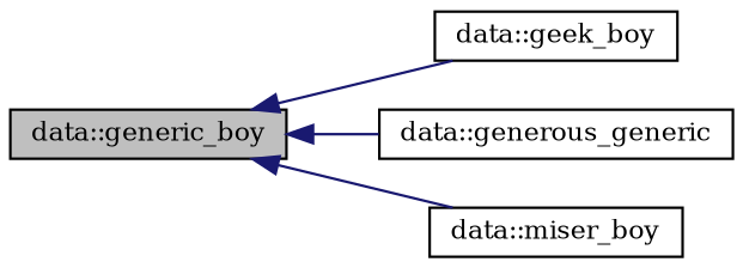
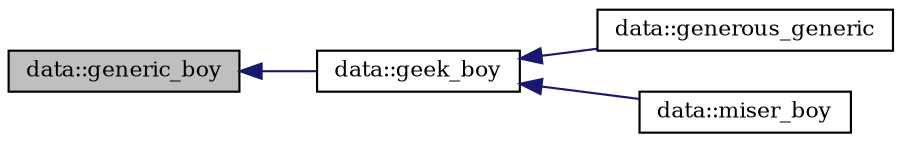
  digraph {
    fontname="DejaVu Serif"
    rankdir=LR
    node [color=black fillcolor=white fontname="DejaVu Serif" fontsize=10 shape=record style=filled]
    edge [color=midnightblue dir=back fontname="DejaVu Serif" fontsize=10 labelfontname=Helvetica labelfontsize=10 style=solid]
    n1 [fillcolor=grey75 fontcolor=black height=0.2 label="data::generic_boy" width=0.4]
    n2 [height=0.2 label="data::geek_boy" width=0.4]
    n3 [height=0.2 label="data::generous_generic" width=0.4]
    n4 [height=0.2 label="data::miser_boy" width=0.4]
    n1 -> n2
-   n1 -> n3
-   n1 -> n4
+   n2 -> n3
+   n2 -> n4
  }
